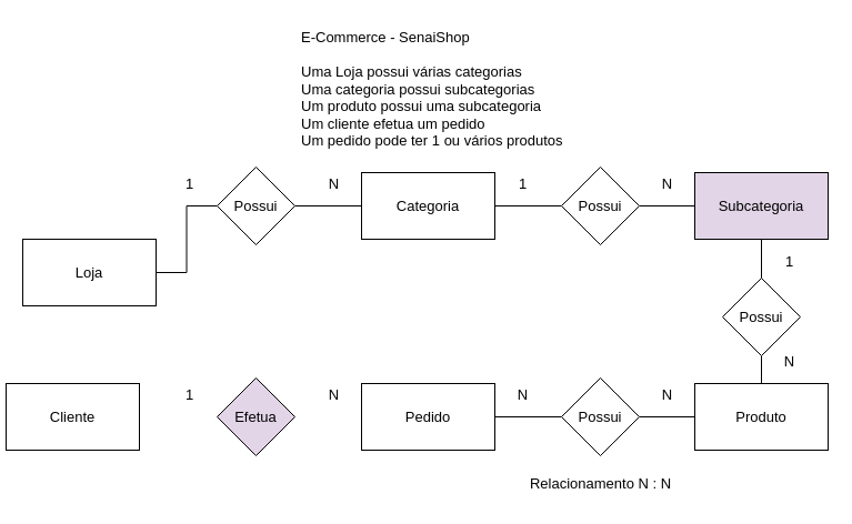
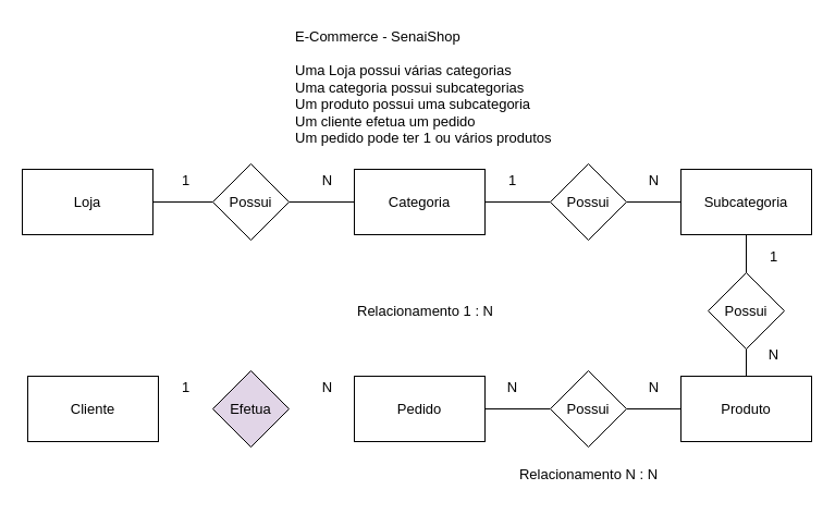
  <mxCell id="0" />
  <mxCell id="1" parent="0" />
- <mxCell id="2" value="&lt;font style=&quot;font-size: 13px;&quot;&gt;Loja&lt;/font&gt;" style="rounded=0;whiteSpace=wrap;html=1;" parent="1" vertex="1"><mxGeometry x="20" y="215" width="120" height="60" as="geometry" /></mxCell>
+ <mxCell id="2" value="&lt;font style=&quot;font-size: 13px;&quot;&gt;Loja&lt;/font&gt;" style="rounded=0;whiteSpace=wrap;html=1;" parent="1" vertex="1"><mxGeometry x="20" y="155" width="120" height="60" as="geometry" /></mxCell>
  <mxCell id="3" value="&lt;div style=&quot;font-size: 13px;&quot;&gt;&lt;font style=&quot;font-size: 13px;&quot;&gt;E-Commerce - SenaiShop&lt;/font&gt;&lt;/div&gt;&lt;div style=&quot;font-size: 13px;&quot;&gt;&lt;font style=&quot;font-size: 13px;&quot;&gt;&lt;br&gt;&lt;/font&gt;&lt;/div&gt;&lt;div style=&quot;font-size: 13px;&quot;&gt;&lt;font style=&quot;font-size: 13px;&quot;&gt;Uma Loja possui várias categorias&lt;/font&gt;&lt;/div&gt;&lt;div style=&quot;font-size: 13px;&quot;&gt;&lt;font style=&quot;font-size: 13px;&quot;&gt;Uma categoria possui subcategorias&lt;/font&gt;&lt;/div&gt;&lt;div style=&quot;font-size: 13px;&quot;&gt;&lt;font style=&quot;font-size: 13px;&quot;&gt;Um produto possui uma subcategoria&lt;/font&gt;&lt;/div&gt;&lt;div style=&quot;font-size: 13px;&quot;&gt;&lt;font style=&quot;font-size: 13px;&quot;&gt;Um cliente efetua um pedido&lt;/font&gt;&lt;/div&gt;&lt;div style=&quot;font-size: 13px;&quot;&gt;&lt;font style=&quot;font-size: 13px;&quot;&gt;Um pedido pode ter 1 ou vários produtos&lt;/font&gt;&lt;/div&gt;" style="text;html=1;align=left;verticalAlign=middle;resizable=0;points=[];autosize=1;strokeColor=none;fillColor=none;" parent="1" vertex="1"><mxGeometry x="269" y="20" width="260" height="120" as="geometry" /></mxCell>
  <mxCell id="4" value="&lt;font style=&quot;font-size: 13px;&quot;&gt;Categoria&lt;/font&gt;" style="rounded=0;whiteSpace=wrap;html=1;" parent="1" vertex="1"><mxGeometry x="325" y="155" width="120" height="60" as="geometry" /></mxCell>
  <mxCell id="5" style="edgeStyle=orthogonalEdgeStyle;rounded=0;orthogonalLoop=1;jettySize=auto;html=1;entryX=1;entryY=0.5;entryDx=0;entryDy=0;endArrow=none;endFill=0;" parent="1" source="6" target="14" edge="1"><mxGeometry relative="1" as="geometry" /></mxCell>
- <mxCell id="6" value="&lt;font style=&quot;font-size: 13px;&quot;&gt;Subcategoria&lt;/font&gt;" style="rounded=0;whiteSpace=wrap;html=1;fillColor=#e1d5e7;" parent="1" vertex="1"><mxGeometry x="625" y="155" width="120" height="60" as="geometry" /></mxCell>
+ <mxCell id="6" value="&lt;font style=&quot;font-size: 13px;&quot;&gt;Subcategoria&lt;/font&gt;" style="rounded=0;whiteSpace=wrap;html=1;" parent="1" vertex="1"><mxGeometry x="625" y="155" width="120" height="60" as="geometry" /></mxCell>
  <mxCell id="7" style="edgeStyle=orthogonalEdgeStyle;rounded=0;orthogonalLoop=1;jettySize=auto;html=1;endArrow=none;endFill=0;" parent="1" source="8" target="16" edge="1"><mxGeometry relative="1" as="geometry" /></mxCell>
  <mxCell id="8" value="&lt;font style=&quot;font-size: 13px;&quot;&gt;Produto&lt;/font&gt;" style="rounded=0;whiteSpace=wrap;html=1;" parent="1" vertex="1"><mxGeometry x="625" y="345" width="120" height="60" as="geometry" /></mxCell>
  <mxCell id="9" value="&lt;font style=&quot;font-size: 13px;&quot;&gt;Pedido&lt;/font&gt;" style="rounded=0;whiteSpace=wrap;html=1;" parent="1" vertex="1"><mxGeometry x="325" y="345" width="120" height="60" as="geometry" /></mxCell>
  <mxCell id="10" style="edgeStyle=orthogonalEdgeStyle;rounded=0;orthogonalLoop=1;jettySize=auto;html=1;entryX=1;entryY=0.5;entryDx=0;entryDy=0;endArrow=none;endFill=0;" parent="1" source="12" target="2" edge="1"><mxGeometry relative="1" as="geometry" /></mxCell>
  <mxCell id="11" style="edgeStyle=orthogonalEdgeStyle;rounded=0;orthogonalLoop=1;jettySize=auto;html=1;entryX=0;entryY=0.5;entryDx=0;entryDy=0;endArrow=none;endFill=0;" parent="1" source="12" target="4" edge="1"><mxGeometry relative="1" as="geometry" /></mxCell>
  <mxCell id="12" value="&lt;font style=&quot;font-size: 13px;&quot;&gt;Possui&lt;/font&gt;" style="rhombus;whiteSpace=wrap;html=1;" parent="1" vertex="1"><mxGeometry x="195" y="150" width="70" height="70" as="geometry" /></mxCell>
  <mxCell id="13" style="edgeStyle=orthogonalEdgeStyle;rounded=0;orthogonalLoop=1;jettySize=auto;html=1;entryX=1;entryY=0.5;entryDx=0;entryDy=0;endArrow=none;endFill=0;" parent="1" source="14" target="4" edge="1"><mxGeometry relative="1" as="geometry" /></mxCell>
  <mxCell id="14" value="&lt;font style=&quot;font-size: 13px;&quot;&gt;Possui&lt;/font&gt;" style="rhombus;whiteSpace=wrap;html=1;" parent="1" vertex="1"><mxGeometry x="505" y="150" width="70" height="70" as="geometry" /></mxCell>
  <mxCell id="15" style="edgeStyle=orthogonalEdgeStyle;rounded=0;orthogonalLoop=1;jettySize=auto;html=1;exitX=0;exitY=0.5;exitDx=0;exitDy=0;entryX=1;entryY=0.5;entryDx=0;entryDy=0;endArrow=none;endFill=0;" parent="1" source="16" target="9" edge="1"><mxGeometry relative="1" as="geometry" /></mxCell>
  <mxCell id="16" value="&lt;font style=&quot;font-size: 13px;&quot;&gt;Possui&lt;/font&gt;" style="rhombus;whiteSpace=wrap;html=1;" parent="1" vertex="1"><mxGeometry x="505" y="340" width="70" height="70" as="geometry" /></mxCell>
  <mxCell id="17" style="edgeStyle=orthogonalEdgeStyle;rounded=0;orthogonalLoop=1;jettySize=auto;html=1;exitX=0.5;exitY=0;exitDx=0;exitDy=0;entryX=0.5;entryY=1;entryDx=0;entryDy=0;endArrow=none;endFill=0;" parent="1" source="19" target="6" edge="1"><mxGeometry relative="1" as="geometry" /></mxCell>
  <mxCell id="18" style="edgeStyle=orthogonalEdgeStyle;rounded=0;orthogonalLoop=1;jettySize=auto;html=1;exitX=0.5;exitY=1;exitDx=0;exitDy=0;entryX=0.5;entryY=0;entryDx=0;entryDy=0;endArrow=none;endFill=0;" parent="1" target="8" edge="1"><mxGeometry relative="1" as="geometry"><mxPoint x="685" y="320" as="sourcePoint" /></mxGeometry></mxCell>
  <mxCell id="19" value="&lt;font style=&quot;font-size: 13px;&quot;&gt;Possui&lt;/font&gt;" style="rhombus;whiteSpace=wrap;html=1;" parent="1" vertex="1"><mxGeometry x="650" y="250" width="70" height="70" as="geometry" /></mxCell>
  <mxCell id="20" value="&lt;span style=&quot;font-size: 13px;&quot;&gt;N&lt;/span&gt;" style="text;html=1;align=center;verticalAlign=middle;resizable=0;points=[];autosize=1;strokeColor=none;fillColor=none;" parent="1" vertex="1"><mxGeometry x="455" y="340" width="30" height="30" as="geometry" /></mxCell>
  <mxCell id="21" value="&lt;span style=&quot;font-size: 13px;&quot;&gt;N&lt;/span&gt;" style="text;html=1;align=center;verticalAlign=middle;resizable=0;points=[];autosize=1;strokeColor=none;fillColor=none;" parent="1" vertex="1"><mxGeometry x="585" y="340" width="30" height="30" as="geometry" /></mxCell>
  <mxCell id="22" value="&lt;font style=&quot;font-size: 13px;&quot;&gt;1&lt;/font&gt;" style="text;html=1;align=center;verticalAlign=middle;resizable=0;points=[];autosize=1;strokeColor=none;fillColor=none;" parent="1" vertex="1"><mxGeometry x="695" y="220" width="30" height="30" as="geometry" /></mxCell>
  <mxCell id="23" value="&lt;span style=&quot;font-size: 13px;&quot;&gt;N&lt;/span&gt;" style="text;html=1;align=center;verticalAlign=middle;resizable=0;points=[];autosize=1;strokeColor=none;fillColor=none;" parent="1" vertex="1"><mxGeometry x="285" y="150" width="30" height="30" as="geometry" /></mxCell>
  <mxCell id="24" value="&lt;font style=&quot;font-size: 13px;&quot;&gt;1&lt;/font&gt;" style="text;html=1;align=center;verticalAlign=middle;resizable=0;points=[];autosize=1;strokeColor=none;fillColor=none;" parent="1" vertex="1"><mxGeometry x="155" y="150" width="30" height="30" as="geometry" /></mxCell>
  <mxCell id="25" value="&lt;font style=&quot;font-size: 13px;&quot;&gt;1&lt;/font&gt;" style="text;html=1;align=center;verticalAlign=middle;resizable=0;points=[];autosize=1;strokeColor=none;fillColor=none;" parent="1" vertex="1"><mxGeometry x="455" y="150" width="30" height="30" as="geometry" /></mxCell>
  <mxCell id="26" value="&lt;span style=&quot;font-size: 13px;&quot;&gt;N&lt;/span&gt;" style="text;html=1;align=center;verticalAlign=middle;resizable=0;points=[];autosize=1;strokeColor=none;fillColor=none;" parent="1" vertex="1"><mxGeometry x="585" y="150" width="30" height="30" as="geometry" /></mxCell>
  <mxCell id="27" value="&lt;span style=&quot;font-size: 13px;&quot;&gt;N&lt;/span&gt;" style="text;html=1;align=center;verticalAlign=middle;resizable=0;points=[];autosize=1;strokeColor=none;fillColor=none;" parent="1" vertex="1"><mxGeometry x="695" y="310" width="30" height="30" as="geometry" /></mxCell>
- <mxCell id="28" value="&lt;span style=&quot;font-size: 13px;&quot;&gt;Cliente&lt;/span&gt;" style="rounded=0;whiteSpace=wrap;html=1;" parent="1" vertex="1"><mxGeometry x="5" y="345" width="120" height="60" as="geometry" /></mxCell>
+ <mxCell id="28" value="&lt;span style=&quot;font-size: 13px;&quot;&gt;Cliente&lt;/span&gt;" style="rounded=0;whiteSpace=wrap;html=1;" parent="1" vertex="1"><mxGeometry x="25" y="345" width="120" height="60" as="geometry" /></mxCell>
  <mxCell id="29" value="&lt;span style=&quot;font-size: 13px;&quot;&gt;Efetua&lt;/span&gt;" style="rhombus;whiteSpace=wrap;html=1;fillColor=#e1d5e7;" parent="1" vertex="1"><mxGeometry x="195" y="340" width="70" height="70" as="geometry" /></mxCell>
  <mxCell id="30" value="&lt;font style=&quot;font-size: 13px;&quot;&gt;1&lt;/font&gt;" style="text;html=1;align=center;verticalAlign=middle;resizable=0;points=[];autosize=1;strokeColor=none;fillColor=none;" parent="1" vertex="1"><mxGeometry x="155" y="340" width="30" height="30" as="geometry" /></mxCell>
  <mxCell id="31" value="&lt;span style=&quot;font-size: 13px;&quot;&gt;N&lt;/span&gt;" style="text;html=1;align=center;verticalAlign=middle;resizable=0;points=[];autosize=1;strokeColor=none;fillColor=none;" parent="1" vertex="1"><mxGeometry x="285" y="340" width="30" height="30" as="geometry" /></mxCell>
+ <mxCell id="32" value="&lt;font style=&quot;font-size: 13px;&quot;&gt;Relacionamento 1 : N&lt;/font&gt;" style="text;html=1;align=center;verticalAlign=middle;resizable=0;points=[];autosize=1;strokeColor=none;fillColor=none;" parent="1" vertex="1"><mxGeometry x="315" y="270" width="150" height="30" as="geometry" /></mxCell>
  <mxCell id="33" value="&lt;font style=&quot;font-size: 13px;&quot;&gt;Relacionamento N : N&lt;/font&gt;" style="text;html=1;align=center;verticalAlign=middle;resizable=0;points=[];autosize=1;strokeColor=none;fillColor=none;" vertex="1" parent="1"><mxGeometry x="465" y="420" width="150" height="30" as="geometry" /></mxCell>
